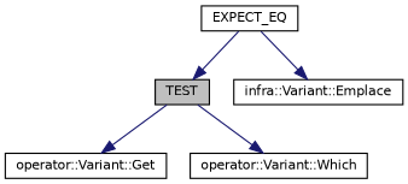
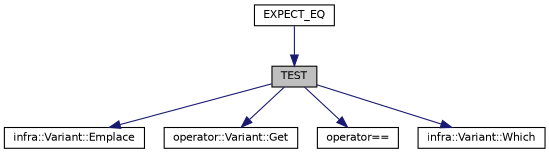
  digraph {
    rankdir=TB
    node [color=black fillcolor=white fontname=Helvetica fontsize=10 shape=record style=filled]
    edge [color=midnightblue fontname=Helvetica fontsize=10 labelfontname=Helvetica labelfontsize=10 style=solid]
    n1 [fillcolor=grey75 fontcolor=black height=0.2 label=TEST width=0.4]
    n2 [height=0.2 label="infra::Variant::Emplace" width=0.4]
    n3 [height=0.2 label="operator::Variant::Get" width=0.4]
-   n5 [height=0.2 label="operator::Variant::Which" width=0.4]
+   n4 [height=0.2 label="operator==" width=0.4]
+   n5 [height=0.2 label="infra::Variant::Which" width=0.4]
    n6 [height=0.2 label=EXPECT_EQ width=0.4]
-   n6 -> n2
+   n1 -> n2
    n1 -> n3
+   n1 -> n4
    n1 -> n5
    n6 -> n1
  }
